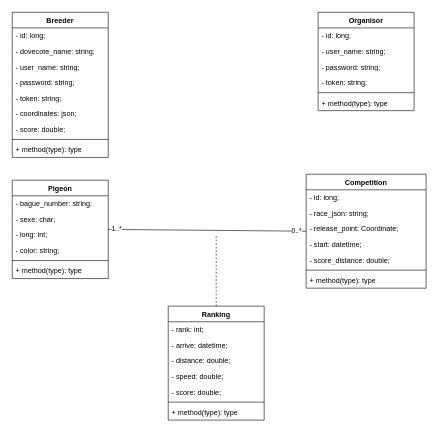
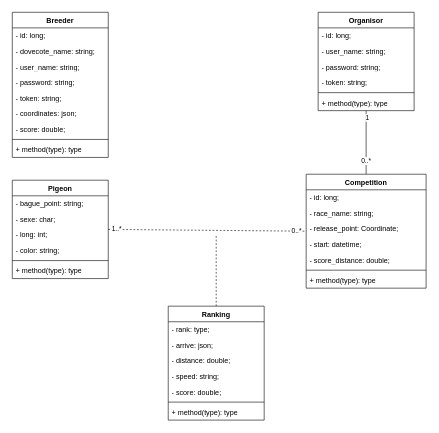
  <mxCell id="0" />
  <mxCell id="1" parent="0" />
  <mxCell id="2" value="Breeder" style="swimlane;fontStyle=1;align=center;verticalAlign=top;childLayout=stackLayout;horizontal=1;startSize=26;horizontalStack=0;resizeParent=1;resizeParentMax=0;resizeLast=0;collapsible=1;marginBottom=0;whiteSpace=wrap;html=1;" parent="1" vertex="1"><mxGeometry x="20" y="20" width="160" height="242" as="geometry"><mxRectangle x="250" y="120" width="80" height="30" as="alternateBounds" /></mxGeometry></mxCell>
  <mxCell id="3" value="- id: long;" style="text;strokeColor=none;fillColor=none;align=left;verticalAlign=top;spacingLeft=4;spacingRight=4;overflow=hidden;rotatable=0;points=[[0,0.5],[1,0.5]];portConstraint=eastwest;whiteSpace=wrap;html=1;" parent="2" vertex="1"><mxGeometry y="26" width="160" height="26" as="geometry" /></mxCell>
  <mxCell id="4" value="- dovecote_name: string;" style="text;strokeColor=none;fillColor=none;align=left;verticalAlign=top;spacingLeft=4;spacingRight=4;overflow=hidden;rotatable=0;points=[[0,0.5],[1,0.5]];portConstraint=eastwest;whiteSpace=wrap;html=1;" parent="2" vertex="1"><mxGeometry y="52" width="160" height="26" as="geometry" /></mxCell>
  <mxCell id="5" value="- user_name: string;" style="text;strokeColor=none;fillColor=none;align=left;verticalAlign=top;spacingLeft=4;spacingRight=4;overflow=hidden;rotatable=0;points=[[0,0.5],[1,0.5]];portConstraint=eastwest;whiteSpace=wrap;html=1;" parent="2" vertex="1"><mxGeometry y="78" width="160" height="26" as="geometry" /></mxCell>
  <mxCell id="6" value="- password: string;" style="text;strokeColor=none;fillColor=none;align=left;verticalAlign=top;spacingLeft=4;spacingRight=4;overflow=hidden;rotatable=0;points=[[0,0.5],[1,0.5]];portConstraint=eastwest;whiteSpace=wrap;html=1;" parent="2" vertex="1"><mxGeometry y="104" width="160" height="26" as="geometry" /></mxCell>
  <mxCell id="7" value="- token: string;" style="text;strokeColor=none;fillColor=none;align=left;verticalAlign=top;spacingLeft=4;spacingRight=4;overflow=hidden;rotatable=0;points=[[0,0.5],[1,0.5]];portConstraint=eastwest;whiteSpace=wrap;html=1;" vertex="1" parent="2"><mxGeometry y="130" width="160" height="26" as="geometry" /></mxCell>
  <mxCell id="8" value="- coordinates: json;" style="text;strokeColor=none;fillColor=none;align=left;verticalAlign=top;spacingLeft=4;spacingRight=4;overflow=hidden;rotatable=0;points=[[0,0.5],[1,0.5]];portConstraint=eastwest;whiteSpace=wrap;html=1;" parent="2" vertex="1"><mxGeometry y="156" width="160" height="26" as="geometry" /></mxCell>
  <mxCell id="9" value="- score: double;" style="text;strokeColor=none;fillColor=none;align=left;verticalAlign=top;spacingLeft=4;spacingRight=4;overflow=hidden;rotatable=0;points=[[0,0.5],[1,0.5]];portConstraint=eastwest;whiteSpace=wrap;html=1;" vertex="1" parent="2"><mxGeometry y="182" width="160" height="26" as="geometry" /></mxCell>
  <mxCell id="10" value="" style="line;strokeWidth=1;fillColor=none;align=left;verticalAlign=middle;spacingTop=-1;spacingLeft=3;spacingRight=3;rotatable=0;labelPosition=right;points=[];portConstraint=eastwest;strokeColor=inherit;" parent="2" vertex="1"><mxGeometry y="208" width="160" height="8" as="geometry" /></mxCell>
  <mxCell id="11" value="+ method(type): type" style="text;strokeColor=none;fillColor=none;align=left;verticalAlign=top;spacingLeft=4;spacingRight=4;overflow=hidden;rotatable=0;points=[[0,0.5],[1,0.5]];portConstraint=eastwest;whiteSpace=wrap;html=1;" parent="2" vertex="1"><mxGeometry y="216" width="160" height="26" as="geometry" /></mxCell>
- <mxCell id="12" style="rounded=0;orthogonalLoop=1;jettySize=auto;html=1;exitX=1;exitY=0.5;exitDx=0;exitDy=0;entryX=0;entryY=0.5;entryDx=0;entryDy=0;endArrow=none;endFill=0;" parent="1" source="15" target="25" edge="1"><mxGeometry relative="1" as="geometry" /></mxCell>
+ <mxCell id="12" style="rounded=0;orthogonalLoop=1;jettySize=auto;html=1;exitX=1;exitY=0.5;exitDx=0;exitDy=0;entryX=0;entryY=0.5;entryDx=0;entryDy=0;endArrow=none;endFill=0;dashed=1;" parent="1" source="15" target="25" edge="1"><mxGeometry relative="1" as="geometry" /></mxCell>
  <mxCell id="13" value="1..*" style="edgeLabel;html=1;align=center;verticalAlign=middle;resizable=0;points=[];" parent="12" vertex="1" connectable="0"><mxGeometry x="-0.92" y="1" relative="1" as="geometry"><mxPoint as="offset" /></mxGeometry></mxCell>
  <mxCell id="14" value="0..*" style="edgeLabel;html=1;align=center;verticalAlign=middle;resizable=0;points=[];" parent="12" vertex="1" connectable="0"><mxGeometry x="0.9" relative="1" as="geometry"><mxPoint as="offset" /></mxGeometry></mxCell>
  <mxCell id="15" value="Pigeon" style="swimlane;fontStyle=1;align=center;verticalAlign=top;childLayout=stackLayout;horizontal=1;startSize=26;horizontalStack=0;resizeParent=1;resizeParentMax=0;resizeLast=0;collapsible=1;marginBottom=0;whiteSpace=wrap;html=1;" parent="1" vertex="1"><mxGeometry x="20" y="300" width="160" height="164" as="geometry"><mxRectangle x="250" y="400" width="80" height="30" as="alternateBounds" /></mxGeometry></mxCell>
- <mxCell id="16" value="- bague_number: string;" style="text;strokeColor=none;fillColor=none;align=left;verticalAlign=top;spacingLeft=4;spacingRight=4;overflow=hidden;rotatable=0;points=[[0,0.5],[1,0.5]];portConstraint=eastwest;whiteSpace=wrap;html=1;" parent="15" vertex="1"><mxGeometry y="26" width="160" height="26" as="geometry" /></mxCell>
+ <mxCell id="16" value="- bague_point: string;" style="text;strokeColor=none;fillColor=none;align=left;verticalAlign=top;spacingLeft=4;spacingRight=4;overflow=hidden;rotatable=0;points=[[0,0.5],[1,0.5]];portConstraint=eastwest;whiteSpace=wrap;html=1;" parent="15" vertex="1"><mxGeometry y="26" width="160" height="26" as="geometry" /></mxCell>
  <mxCell id="17" value="- sexe: char;" style="text;strokeColor=none;fillColor=none;align=left;verticalAlign=top;spacingLeft=4;spacingRight=4;overflow=hidden;rotatable=0;points=[[0,0.5],[1,0.5]];portConstraint=eastwest;whiteSpace=wrap;html=1;" parent="15" vertex="1"><mxGeometry y="52" width="160" height="26" as="geometry" /></mxCell>
  <mxCell id="18" value="- long: int;" style="text;strokeColor=none;fillColor=none;align=left;verticalAlign=top;spacingLeft=4;spacingRight=4;overflow=hidden;rotatable=0;points=[[0,0.5],[1,0.5]];portConstraint=eastwest;whiteSpace=wrap;html=1;" parent="15" vertex="1"><mxGeometry y="78" width="160" height="26" as="geometry" /></mxCell>
  <mxCell id="19" value="- color: string;" style="text;strokeColor=none;fillColor=none;align=left;verticalAlign=top;spacingLeft=4;spacingRight=4;overflow=hidden;rotatable=0;points=[[0,0.5],[1,0.5]];portConstraint=eastwest;whiteSpace=wrap;html=1;" parent="15" vertex="1"><mxGeometry y="104" width="160" height="26" as="geometry" /></mxCell>
  <mxCell id="20" value="" style="line;strokeWidth=1;fillColor=none;align=left;verticalAlign=middle;spacingTop=-1;spacingLeft=3;spacingRight=3;rotatable=0;labelPosition=right;points=[];portConstraint=eastwest;strokeColor=inherit;" parent="15" vertex="1"><mxGeometry y="130" width="160" height="8" as="geometry" /></mxCell>
  <mxCell id="21" value="+ method(type): type" style="text;strokeColor=none;fillColor=none;align=left;verticalAlign=top;spacingLeft=4;spacingRight=4;overflow=hidden;rotatable=0;points=[[0,0.5],[1,0.5]];portConstraint=eastwest;whiteSpace=wrap;html=1;" parent="15" vertex="1"><mxGeometry y="138" width="160" height="26" as="geometry" /></mxCell>
+ <mxCell id="22" style="rounded=0;orthogonalLoop=1;jettySize=auto;html=1;exitX=0.5;exitY=0;exitDx=0;exitDy=0;endArrow=none;endFill=0;" parent="1" source="25" target="42" edge="1"><mxGeometry relative="1" as="geometry" /></mxCell>
+ <mxCell id="23" value="1" style="edgeLabel;html=1;align=center;verticalAlign=middle;resizable=0;points=[];" parent="22" vertex="1" connectable="0"><mxGeometry x="0.768" y="-1" relative="1" as="geometry"><mxPoint y="-1" as="offset" /></mxGeometry></mxCell>
+ <mxCell id="24" value="0..*" style="edgeLabel;html=1;align=center;verticalAlign=middle;resizable=0;points=[];" parent="22" vertex="1" connectable="0"><mxGeometry x="-0.594" y="1" relative="1" as="geometry"><mxPoint y="-1" as="offset" /></mxGeometry></mxCell>
  <mxCell id="25" value="Competition" style="swimlane;fontStyle=1;align=center;verticalAlign=top;childLayout=stackLayout;horizontal=1;startSize=26;horizontalStack=0;resizeParent=1;resizeParentMax=0;resizeLast=0;collapsible=1;marginBottom=0;whiteSpace=wrap;html=1;" parent="1" vertex="1"><mxGeometry x="510" y="290" width="200" height="190" as="geometry"><mxRectangle x="560" y="400" width="100" height="30" as="alternateBounds" /></mxGeometry></mxCell>
  <mxCell id="26" value="- id: long;" style="text;strokeColor=none;fillColor=none;align=left;verticalAlign=top;spacingLeft=4;spacingRight=4;overflow=hidden;rotatable=0;points=[[0,0.5],[1,0.5]];portConstraint=eastwest;whiteSpace=wrap;html=1;" parent="25" vertex="1"><mxGeometry y="26" width="200" height="26" as="geometry" /></mxCell>
- <mxCell id="27" value="- race_json: string;" style="text;strokeColor=none;fillColor=none;align=left;verticalAlign=top;spacingLeft=4;spacingRight=4;overflow=hidden;rotatable=0;points=[[0,0.5],[1,0.5]];portConstraint=eastwest;whiteSpace=wrap;html=1;" parent="25" vertex="1"><mxGeometry y="52" width="200" height="26" as="geometry" /></mxCell>
+ <mxCell id="27" value="- race_name: string;" style="text;strokeColor=none;fillColor=none;align=left;verticalAlign=top;spacingLeft=4;spacingRight=4;overflow=hidden;rotatable=0;points=[[0,0.5],[1,0.5]];portConstraint=eastwest;whiteSpace=wrap;html=1;" parent="25" vertex="1"><mxGeometry y="52" width="200" height="26" as="geometry" /></mxCell>
  <mxCell id="28" value="- release_point: Coordinate;" style="text;strokeColor=none;fillColor=none;align=left;verticalAlign=top;spacingLeft=4;spacingRight=4;overflow=hidden;rotatable=0;points=[[0,0.5],[1,0.5]];portConstraint=eastwest;whiteSpace=wrap;html=1;" parent="25" vertex="1"><mxGeometry y="78" width="200" height="26" as="geometry" /></mxCell>
  <mxCell id="29" value="- start: datetime;" style="text;strokeColor=none;fillColor=none;align=left;verticalAlign=top;spacingLeft=4;spacingRight=4;overflow=hidden;rotatable=0;points=[[0,0.5],[1,0.5]];portConstraint=eastwest;whiteSpace=wrap;html=1;" parent="25" vertex="1"><mxGeometry y="104" width="200" height="26" as="geometry" /></mxCell>
  <mxCell id="30" value="- score_distance: double;" style="text;strokeColor=none;fillColor=none;align=left;verticalAlign=top;spacingLeft=4;spacingRight=4;overflow=hidden;rotatable=0;points=[[0,0.5],[1,0.5]];portConstraint=eastwest;whiteSpace=wrap;html=1;" parent="25" vertex="1"><mxGeometry y="130" width="200" height="26" as="geometry" /></mxCell>
  <mxCell id="31" value="" style="line;strokeWidth=1;fillColor=none;align=left;verticalAlign=middle;spacingTop=-1;spacingLeft=3;spacingRight=3;rotatable=0;labelPosition=right;points=[];portConstraint=eastwest;strokeColor=inherit;" parent="25" vertex="1"><mxGeometry y="156" width="200" height="8" as="geometry" /></mxCell>
  <mxCell id="32" value="+ method(type): type" style="text;strokeColor=none;fillColor=none;align=left;verticalAlign=top;spacingLeft=4;spacingRight=4;overflow=hidden;rotatable=0;points=[[0,0.5],[1,0.5]];portConstraint=eastwest;whiteSpace=wrap;html=1;" parent="25" vertex="1"><mxGeometry y="164" width="200" height="26" as="geometry" /></mxCell>
  <mxCell id="33" style="edgeStyle=orthogonalEdgeStyle;rounded=0;orthogonalLoop=1;jettySize=auto;html=1;exitX=0.5;exitY=0;exitDx=0;exitDy=0;endArrow=none;endFill=0;dashed=1;" parent="1" source="34" edge="1"><mxGeometry relative="1" as="geometry"><mxPoint x="360" y="390" as="targetPoint" /></mxGeometry></mxCell>
  <mxCell id="34" value="Ranking" style="swimlane;fontStyle=1;align=center;verticalAlign=top;childLayout=stackLayout;horizontal=1;startSize=26;horizontalStack=0;resizeParent=1;resizeParentMax=0;resizeLast=0;collapsible=1;marginBottom=0;whiteSpace=wrap;html=1;" parent="1" vertex="1"><mxGeometry x="280" y="510" width="160" height="190" as="geometry" /></mxCell>
- <mxCell id="35" value="- rank: int;" style="text;strokeColor=none;fillColor=none;align=left;verticalAlign=top;spacingLeft=4;spacingRight=4;overflow=hidden;rotatable=0;points=[[0,0.5],[1,0.5]];portConstraint=eastwest;whiteSpace=wrap;html=1;" parent="34" vertex="1"><mxGeometry y="26" width="160" height="26" as="geometry" /></mxCell>
- <mxCell id="36" value="- arrive: datetime;" style="text;strokeColor=none;fillColor=none;align=left;verticalAlign=top;spacingLeft=4;spacingRight=4;overflow=hidden;rotatable=0;points=[[0,0.5],[1,0.5]];portConstraint=eastwest;whiteSpace=wrap;html=1;" parent="34" vertex="1"><mxGeometry y="52" width="160" height="26" as="geometry" /></mxCell>
+ <mxCell id="35" value="- rank: type;" style="text;strokeColor=none;fillColor=none;align=left;verticalAlign=top;spacingLeft=4;spacingRight=4;overflow=hidden;rotatable=0;points=[[0,0.5],[1,0.5]];portConstraint=eastwest;whiteSpace=wrap;html=1;" parent="34" vertex="1"><mxGeometry y="26" width="160" height="26" as="geometry" /></mxCell>
+ <mxCell id="36" value="- arrive: json;" style="text;strokeColor=none;fillColor=none;align=left;verticalAlign=top;spacingLeft=4;spacingRight=4;overflow=hidden;rotatable=0;points=[[0,0.5],[1,0.5]];portConstraint=eastwest;whiteSpace=wrap;html=1;" parent="34" vertex="1"><mxGeometry y="52" width="160" height="26" as="geometry" /></mxCell>
  <mxCell id="37" value="- distance: double;" style="text;strokeColor=none;fillColor=none;align=left;verticalAlign=top;spacingLeft=4;spacingRight=4;overflow=hidden;rotatable=0;points=[[0,0.5],[1,0.5]];portConstraint=eastwest;whiteSpace=wrap;html=1;" parent="34" vertex="1"><mxGeometry y="78" width="160" height="26" as="geometry" /></mxCell>
- <mxCell id="38" value="- speed: double;" style="text;strokeColor=none;fillColor=none;align=left;verticalAlign=top;spacingLeft=4;spacingRight=4;overflow=hidden;rotatable=0;points=[[0,0.5],[1,0.5]];portConstraint=eastwest;whiteSpace=wrap;html=1;" parent="34" vertex="1"><mxGeometry y="104" width="160" height="26" as="geometry" /></mxCell>
+ <mxCell id="38" value="- speed: string;" style="text;strokeColor=none;fillColor=none;align=left;verticalAlign=top;spacingLeft=4;spacingRight=4;overflow=hidden;rotatable=0;points=[[0,0.5],[1,0.5]];portConstraint=eastwest;whiteSpace=wrap;html=1;" parent="34" vertex="1"><mxGeometry y="104" width="160" height="26" as="geometry" /></mxCell>
  <mxCell id="39" value="- score: double;" style="text;strokeColor=none;fillColor=none;align=left;verticalAlign=top;spacingLeft=4;spacingRight=4;overflow=hidden;rotatable=0;points=[[0,0.5],[1,0.5]];portConstraint=eastwest;whiteSpace=wrap;html=1;" parent="34" vertex="1"><mxGeometry y="130" width="160" height="26" as="geometry" /></mxCell>
  <mxCell id="40" value="" style="line;strokeWidth=1;fillColor=none;align=left;verticalAlign=middle;spacingTop=-1;spacingLeft=3;spacingRight=3;rotatable=0;labelPosition=right;points=[];portConstraint=eastwest;strokeColor=inherit;" parent="34" vertex="1"><mxGeometry y="156" width="160" height="8" as="geometry" /></mxCell>
  <mxCell id="41" value="+ method(type): type" style="text;strokeColor=none;fillColor=none;align=left;verticalAlign=top;spacingLeft=4;spacingRight=4;overflow=hidden;rotatable=0;points=[[0,0.5],[1,0.5]];portConstraint=eastwest;whiteSpace=wrap;html=1;" parent="34" vertex="1"><mxGeometry y="164" width="160" height="26" as="geometry" /></mxCell>
  <mxCell id="42" value="Organisor" style="swimlane;fontStyle=1;align=center;verticalAlign=top;childLayout=stackLayout;horizontal=1;startSize=26;horizontalStack=0;resizeParent=1;resizeParentMax=0;resizeLast=0;collapsible=1;marginBottom=0;whiteSpace=wrap;html=1;" parent="1" vertex="1"><mxGeometry x="530" y="20" width="160" height="164" as="geometry" /></mxCell>
  <mxCell id="43" value="- id: long;" style="text;strokeColor=none;fillColor=none;align=left;verticalAlign=top;spacingLeft=4;spacingRight=4;overflow=hidden;rotatable=0;points=[[0,0.5],[1,0.5]];portConstraint=eastwest;whiteSpace=wrap;html=1;" parent="42" vertex="1"><mxGeometry y="26" width="160" height="26" as="geometry" /></mxCell>
  <mxCell id="44" value="- user_name: string;" style="text;strokeColor=none;fillColor=none;align=left;verticalAlign=top;spacingLeft=4;spacingRight=4;overflow=hidden;rotatable=0;points=[[0,0.5],[1,0.5]];portConstraint=eastwest;whiteSpace=wrap;html=1;" parent="42" vertex="1"><mxGeometry y="52" width="160" height="26" as="geometry" /></mxCell>
  <mxCell id="45" value="- password: string;" style="text;strokeColor=none;fillColor=none;align=left;verticalAlign=top;spacingLeft=4;spacingRight=4;overflow=hidden;rotatable=0;points=[[0,0.5],[1,0.5]];portConstraint=eastwest;whiteSpace=wrap;html=1;" parent="42" vertex="1"><mxGeometry y="78" width="160" height="26" as="geometry" /></mxCell>
  <mxCell id="46" value="- token: string;" style="text;strokeColor=none;fillColor=none;align=left;verticalAlign=top;spacingLeft=4;spacingRight=4;overflow=hidden;rotatable=0;points=[[0,0.5],[1,0.5]];portConstraint=eastwest;whiteSpace=wrap;html=1;" vertex="1" parent="42"><mxGeometry y="104" width="160" height="26" as="geometry" /></mxCell>
  <mxCell id="47" value="" style="line;strokeWidth=1;fillColor=none;align=left;verticalAlign=middle;spacingTop=-1;spacingLeft=3;spacingRight=3;rotatable=0;labelPosition=right;points=[];portConstraint=eastwest;strokeColor=inherit;" parent="42" vertex="1"><mxGeometry y="130" width="160" height="8" as="geometry" /></mxCell>
  <mxCell id="48" value="+ method(type): type" style="text;strokeColor=none;fillColor=none;align=left;verticalAlign=top;spacingLeft=4;spacingRight=4;overflow=hidden;rotatable=0;points=[[0,0.5],[1,0.5]];portConstraint=eastwest;whiteSpace=wrap;html=1;" parent="42" vertex="1"><mxGeometry y="138" width="160" height="26" as="geometry" /></mxCell>
